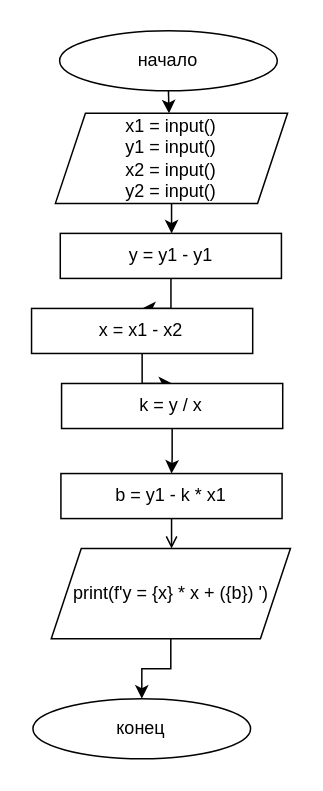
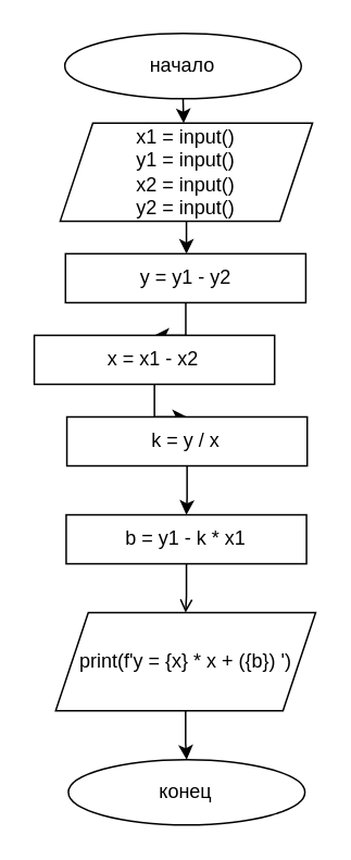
  <mxCell id="0" />
  <mxCell id="1" parent="0" />
  <mxCell id="2" value="" style="edgeStyle=orthogonalEdgeStyle;rounded=0;orthogonalLoop=1;jettySize=auto;html=1;" edge="1" parent="1" source="3" target="12"><mxGeometry relative="1" as="geometry" /></mxCell>
- <mxCell id="3" value="y = y1 - y1" style="rounded=0;whiteSpace=wrap;html=1;" parent="1" vertex="1"><mxGeometry x="39.56" y="155" width="147.34" height="30" as="geometry" /></mxCell>
+ <mxCell id="3" value="y = y1 - y2" style="rounded=0;whiteSpace=wrap;html=1;" parent="1" vertex="1"><mxGeometry x="39.56" y="155" width="147.34" height="30" as="geometry" /></mxCell>
  <mxCell id="4" value="начало" style="ellipse;whiteSpace=wrap;html=1;" parent="1" vertex="1"><mxGeometry x="39.13" y="20" width="145" height="40" as="geometry" /></mxCell>
  <mxCell id="5" value="" style="edgeStyle=orthogonalEdgeStyle;rounded=0;orthogonalLoop=1;jettySize=auto;html=1;" parent="1" source="6" target="3" edge="1"><mxGeometry relative="1" as="geometry" /></mxCell>
  <mxCell id="6" value="x1 = input()&lt;br&gt;y1 = input()&lt;br&gt;x2 = input()&lt;br&gt;y2 = input()" style="shape=parallelogram;perimeter=parallelogramPerimeter;whiteSpace=wrap;html=1;fixedSize=1;" parent="1" vertex="1"><mxGeometry x="36.32" y="75" width="154.68" height="60" as="geometry" /></mxCell>
  <mxCell id="7" value="" style="endArrow=classic;html=1;rounded=0;exitX=0.5;exitY=1;exitDx=0;exitDy=0;" parent="1" source="4" edge="1"><mxGeometry width="50" height="50" relative="1" as="geometry"><mxPoint x="141" y="295" as="sourcePoint" /><mxPoint x="112" y="75" as="targetPoint" /><Array as="points" /></mxGeometry></mxCell>
  <mxCell id="8" value="" style="edgeStyle=orthogonalEdgeStyle;rounded=0;orthogonalLoop=1;jettySize=auto;html=1;" parent="1" source="9" target="10" edge="1"><mxGeometry relative="1" as="geometry" /></mxCell>
- <mxCell id="9" value="print(f'y = {x} * x + ({b}) ')" style="shape=parallelogram;perimeter=parallelogramPerimeter;whiteSpace=wrap;html=1;fixedSize=1;" parent="1" vertex="1"><mxGeometry x="33.54" y="365" width="159.37" height="60" as="geometry" /></mxCell>
- <mxCell id="10" value="конец" style="ellipse;whiteSpace=wrap;html=1;" parent="1" vertex="1"><mxGeometry x="21.35" y="465" width="145" height="40" as="geometry" /></mxCell>
+ <mxCell id="9" value="print(f'y = {x} * x + ({b}) ')" style="shape=parallelogram;perimeter=parallelogramPerimeter;whiteSpace=wrap;html=1;fixedSize=1;" parent="1" vertex="1"><mxGeometry x="33.54" y="375" width="159.37" height="60" as="geometry" /></mxCell>
+ <mxCell id="10" value="конец" style="ellipse;whiteSpace=wrap;html=1;" parent="1" vertex="1"><mxGeometry x="41.35" y="465" width="145" height="40" as="geometry" /></mxCell>
  <mxCell id="11" value="" style="edgeStyle=orthogonalEdgeStyle;rounded=0;orthogonalLoop=1;jettySize=auto;html=1;" edge="1" parent="1" source="12" target="14"><mxGeometry relative="1" as="geometry" /></mxCell>
  <mxCell id="12" value="x = x1 - x2" style="rounded=0;whiteSpace=wrap;html=1;" vertex="1" parent="1"><mxGeometry x="20.42" y="205" width="147.34" height="30" as="geometry" /></mxCell>
  <mxCell id="13" value="" style="edgeStyle=orthogonalEdgeStyle;rounded=0;orthogonalLoop=1;jettySize=auto;html=1;" edge="1" parent="1" source="14" target="16"><mxGeometry relative="1" as="geometry" /></mxCell>
  <mxCell id="14" value="k = y / x" style="rounded=0;whiteSpace=wrap;html=1;" vertex="1" parent="1"><mxGeometry x="40.42" y="255" width="147.34" height="30" as="geometry" /></mxCell>
  <mxCell id="15" value="" style="edgeStyle=orthogonalEdgeStyle;rounded=0;orthogonalLoop=1;jettySize=auto;html=1;endArrow=open;" edge="1" parent="1" source="16" target="9"><mxGeometry relative="1" as="geometry" /></mxCell>
  <mxCell id="16" value="b = y1 - k * x1" style="rounded=0;whiteSpace=wrap;html=1;" vertex="1" parent="1"><mxGeometry x="39.99" y="315" width="147.34" height="30" as="geometry" /></mxCell>
